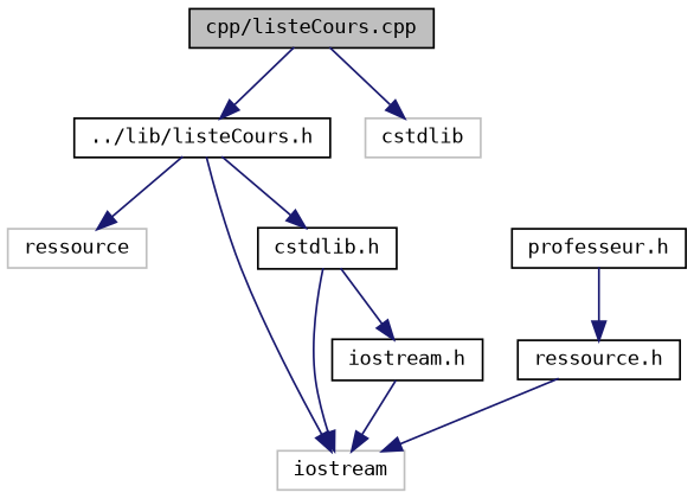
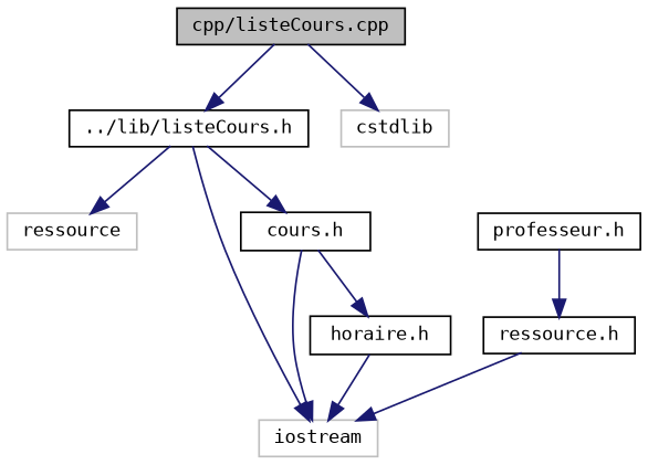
  digraph {
    fontname="DejaVu Sans Mono"
    node [color=black fillcolor=white fontname="DejaVu Sans Mono" fontsize=10 shape=record style=filled]
    edge [color=midnightblue fontname="DejaVu Sans Mono" fontsize=10 labelfontname=Helvetica labelfontsize=10 style=solid]
    n1 [fillcolor=grey75 fontcolor=black height=0.2 label="cpp/listeCours.cpp" width=0.4]
    n2 [height=0.2 label="../lib/listeCours.h" width=0.4]
    n3 [color=grey75 height=0.2 label=cstdlib width=0.4]
    n4 [color=grey75 height=0.2 label=ressource width=0.4]
    n5 [color=grey75 height=0.2 label=iostream width=0.4]
-   n6 [height=0.2 label="cstdlib.h" width=0.4]
-   n7 [height=0.2 label="iostream.h" width=0.4]
+   n6 [height=0.2 label="cours.h" width=0.4]
+   n7 [height=0.2 label="horaire.h" width=0.4]
    n8 [height=0.2 label="professeur.h" width=0.4]
    n9 [height=0.2 label="ressource.h" width=0.4]
    n1 -> n2
    n1 -> n3
    n2 -> n4
    n2 -> n5
    n2 -> n6
    n6 -> n5
    n6 -> n7
    n7 -> n5
    n8 -> n9
    n9 -> n5
  }
